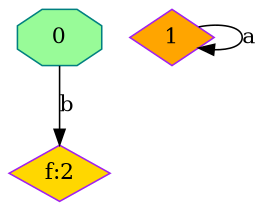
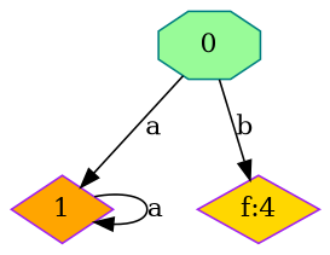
  digraph {
    node [color=purple shape=diamond style=filled]
    n1 [color=teal fillcolor=palegreen label=0 shape=octagon]
    n2 [fillcolor=orange label=1]
-   n3 [fillcolor=gold label="f:2"]
+   n3 [fillcolor=gold label="f:4"]
+   n1 -> n2 [label=a]
    n1 -> n3 [label=b]
    n2 -> n2 [label=a]
  }
